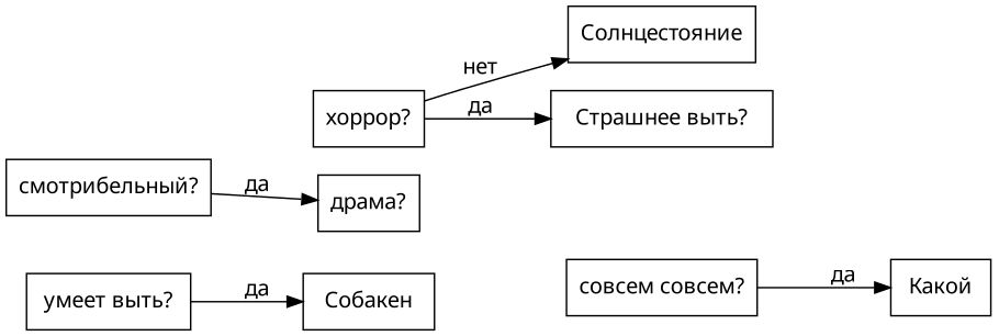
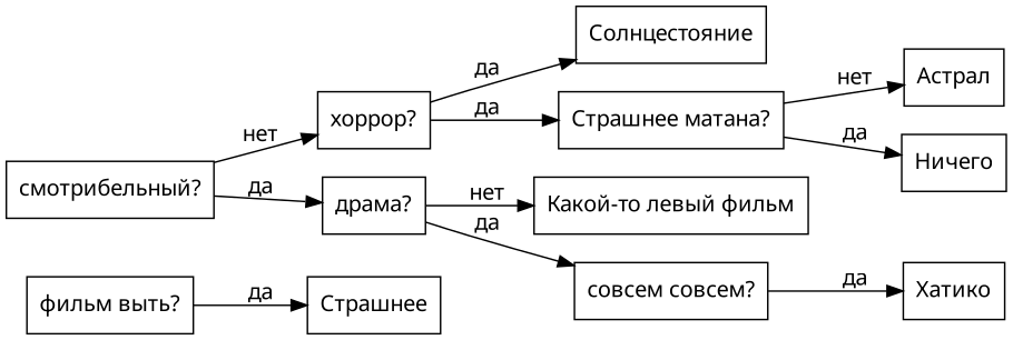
  digraph {
    fontname="Noto Sans"
    rankdir=LR
    node [fontname="Noto Sans" shape=box]
    edge [fontname="Noto Sans"]
-   "умеет выть?"
-   "Собакен"
+   "умеет выть?" [label="фильм выть?"]
+   "Собакен" [label="Страшнее"]
    "смотрибельный?"
    "хоррор?"
    "драма?"
    "Солнцестояние"
-   "Страшнее матана?" [label="Страшнее выть?"]
+   "Страшнее матана?"
+   "Какой-то левый фильм"
    n9 [label="совсем совсем?"]
-   "Хатико" [label="Какой"]
+   "Aстрал"
+   "Ничего"
+   "Хатико"
    "умеет выть?" -> "Собакен" [label="да"]
+   "смотрибельный?" -> "хоррор?" [label="нет"]
    "смотрибельный?" -> "драма?" [label="да"]
-   "хоррор?" -> "Солнцестояние" [label="нет"]
+   "хоррор?" -> "Солнцестояние" [label="да"]
    "хоррор?" -> "Страшнее матана?" [label="да"]
+   "драма?" -> "Какой-то левый фильм" [label="нет"]
+   "драма?" -> n9 [label="да"]
+   "Страшнее матана?" -> "Aстрал" [label="нет"]
+   "Страшнее матана?" -> "Ничего" [label="да"]
    n9 -> "Хатико" [label="да"]
  }
